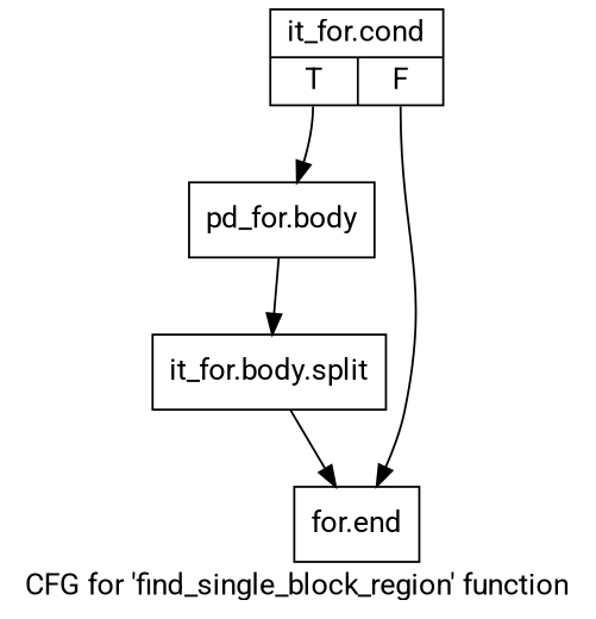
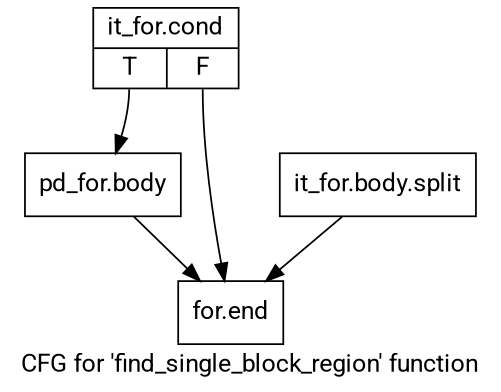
  digraph {
    fontname=Roboto
    label="CFG for 'find_single_block_region' function"
    node [fontname=Roboto shape=record]
    edge [fontname=Roboto]
    n1 [label="{it_for.cond|{<s0>T|<s1>F}}"]
    n2 [label="{pd_for.body}"]
    n3 [label="{for.end}"]
    n4 [label="{it_for.body.split}"]
    n1 -> n2 [tailport=s0]
    n1 -> n3 [tailport=s1]
-   n2 -> n4
+   n2 -> n3
    n4 -> n3
  }
